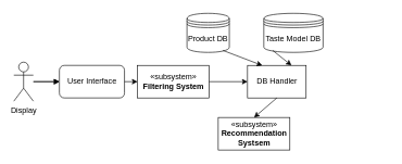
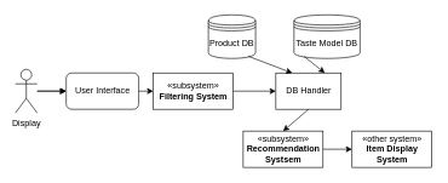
  <mxCell id="0" />
  <mxCell id="1" parent="0" />
  <mxCell id="2" value="Taste Model DB" style="shape=datastore;whiteSpace=wrap;html=1;" vertex="1" parent="1"><mxGeometry x="404" y="20" width="91" height="60" as="geometry" /></mxCell>
  <mxCell id="3" value="Product DB" style="shape=datastore;whiteSpace=wrap;html=1;" vertex="1" parent="1"><mxGeometry x="286" y="20" width="65" height="60" as="geometry" /></mxCell>
  <mxCell id="4" value="DB Handler" style="html=1;" vertex="1" parent="1"><mxGeometry x="379" y="100" width="90" height="50" as="geometry" /></mxCell>
  <mxCell id="5" value="«subsystem»&lt;br&gt;&lt;b&gt;Recommendation&lt;br&gt;Systsem&lt;/b&gt;&lt;br&gt;" style="html=1;" vertex="1" parent="1"><mxGeometry x="334" y="180" width="110" height="50" as="geometry" /></mxCell>
  <mxCell id="6" value="" style="edgeStyle=orthogonalEdgeStyle;rounded=0;orthogonalLoop=1;jettySize=auto;html=1;" edge="1" parent="1" source="7" target="8"><mxGeometry relative="1" as="geometry" /></mxCell>
  <mxCell id="7" value="Display" style="shape=umlActor;verticalLabelPosition=bottom;labelBackgroundColor=#ffffff;verticalAlign=top;html=1;" vertex="1" parent="1"><mxGeometry x="20" y="95" width="30" height="60" as="geometry" /></mxCell>
  <mxCell id="8" value="User Interface" style="html=1;rounded=1;" vertex="1" parent="1"><mxGeometry x="90" y="100" width="100" height="50" as="geometry" /></mxCell>
  <mxCell id="9" value="" style="endArrow=block;startArrow=none;endFill=1;startFill=0;html=1;entryX=0;entryY=0.5;entryDx=0;entryDy=0;" edge="1" parent="1" target="8"><mxGeometry width="160" relative="1" as="geometry"><mxPoint x="50" y="125" as="sourcePoint" /><mxPoint x="240" y="205" as="targetPoint" /></mxGeometry></mxCell>
  <mxCell id="10" value="«subsystem»&lt;br&gt;&lt;b&gt;Filtering System&lt;/b&gt;&lt;br&gt;" style="html=1;" vertex="1" parent="1"><mxGeometry x="210" y="100" width="110" height="50" as="geometry" /></mxCell>
  <mxCell id="11" value="" style="endArrow=classic;html=1;exitX=1;exitY=0.5;exitDx=0;exitDy=0;entryX=0;entryY=0.5;entryDx=0;entryDy=0;" edge="1" parent="1" source="8" target="10"><mxGeometry width="50" height="50" relative="1" as="geometry"><mxPoint x="190" y="100" as="sourcePoint" /><mxPoint x="240" y="50" as="targetPoint" /></mxGeometry></mxCell>
  <mxCell id="12" value="" style="endArrow=classic;html=1;exitX=1;exitY=0.5;exitDx=0;exitDy=0;entryX=0;entryY=0.5;entryDx=0;entryDy=0;" edge="1" parent="1" source="10" target="4"><mxGeometry width="50" height="50" relative="1" as="geometry"><mxPoint x="340" y="210" as="sourcePoint" /><mxPoint x="390" y="160" as="targetPoint" /></mxGeometry></mxCell>
  <mxCell id="13" value="" style="endArrow=classic;html=1;exitX=0.85;exitY=0.95;exitDx=0;exitDy=0;exitPerimeter=0;entryX=0.25;entryY=0;entryDx=0;entryDy=0;" edge="1" parent="1" source="3" target="4"><mxGeometry width="50" height="50" relative="1" as="geometry"><mxPoint x="374" y="100" as="sourcePoint" /><mxPoint x="424" y="50" as="targetPoint" /></mxGeometry></mxCell>
  <mxCell id="14" value="" style="endArrow=classic;html=1;exitX=0.15;exitY=0.95;exitDx=0;exitDy=0;exitPerimeter=0;entryX=0.75;entryY=0;entryDx=0;entryDy=0;" edge="1" parent="1" source="2" target="4"><mxGeometry width="50" height="50" relative="1" as="geometry"><mxPoint x="394" y="110" as="sourcePoint" /><mxPoint x="444" y="60" as="targetPoint" /></mxGeometry></mxCell>
  <mxCell id="15" value="" style="endArrow=classic;html=1;exitX=0.5;exitY=1;exitDx=0;exitDy=0;entryX=0.5;entryY=0;entryDx=0;entryDy=0;" edge="1" parent="1" source="4" target="5"><mxGeometry width="50" height="50" relative="1" as="geometry"><mxPoint x="434" y="180" as="sourcePoint" /><mxPoint x="484" y="130" as="targetPoint" /></mxGeometry></mxCell>
+ <mxCell id="16" value="«other system»&lt;br&gt;&lt;b&gt;Item Display&lt;br&gt;System&lt;/b&gt;" style="html=1;" vertex="1" parent="1"><mxGeometry x="484" y="180" width="110" height="50" as="geometry" /></mxCell>
+ <mxCell id="17" value="" style="endArrow=classic;html=1;exitX=1;exitY=0.5;exitDx=0;exitDy=0;entryX=0;entryY=0.5;entryDx=0;entryDy=0;" edge="1" parent="1" source="5" target="16"><mxGeometry width="50" height="50" relative="1" as="geometry"><mxPoint x="494" y="170" as="sourcePoint" /><mxPoint x="544" y="120" as="targetPoint" /></mxGeometry></mxCell>
